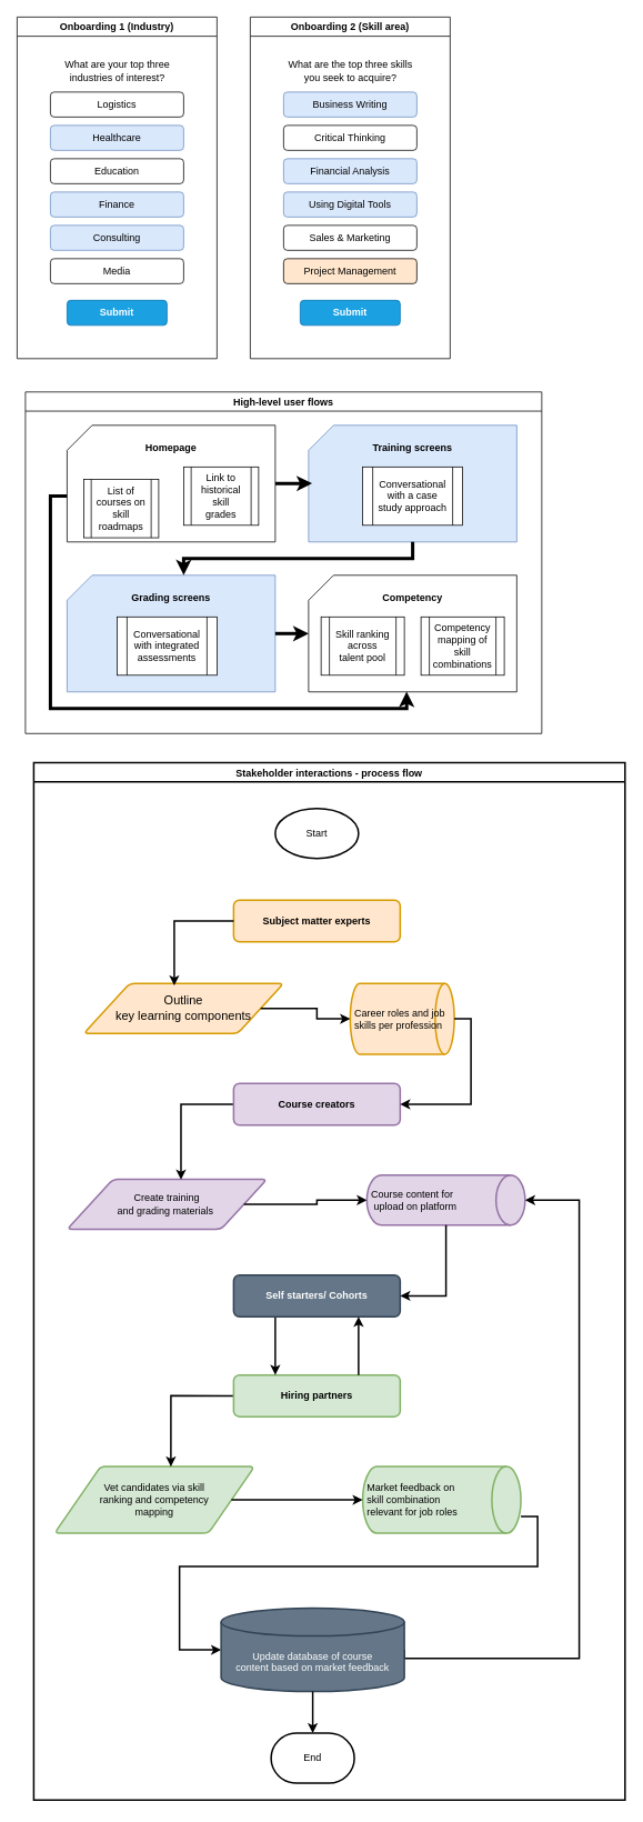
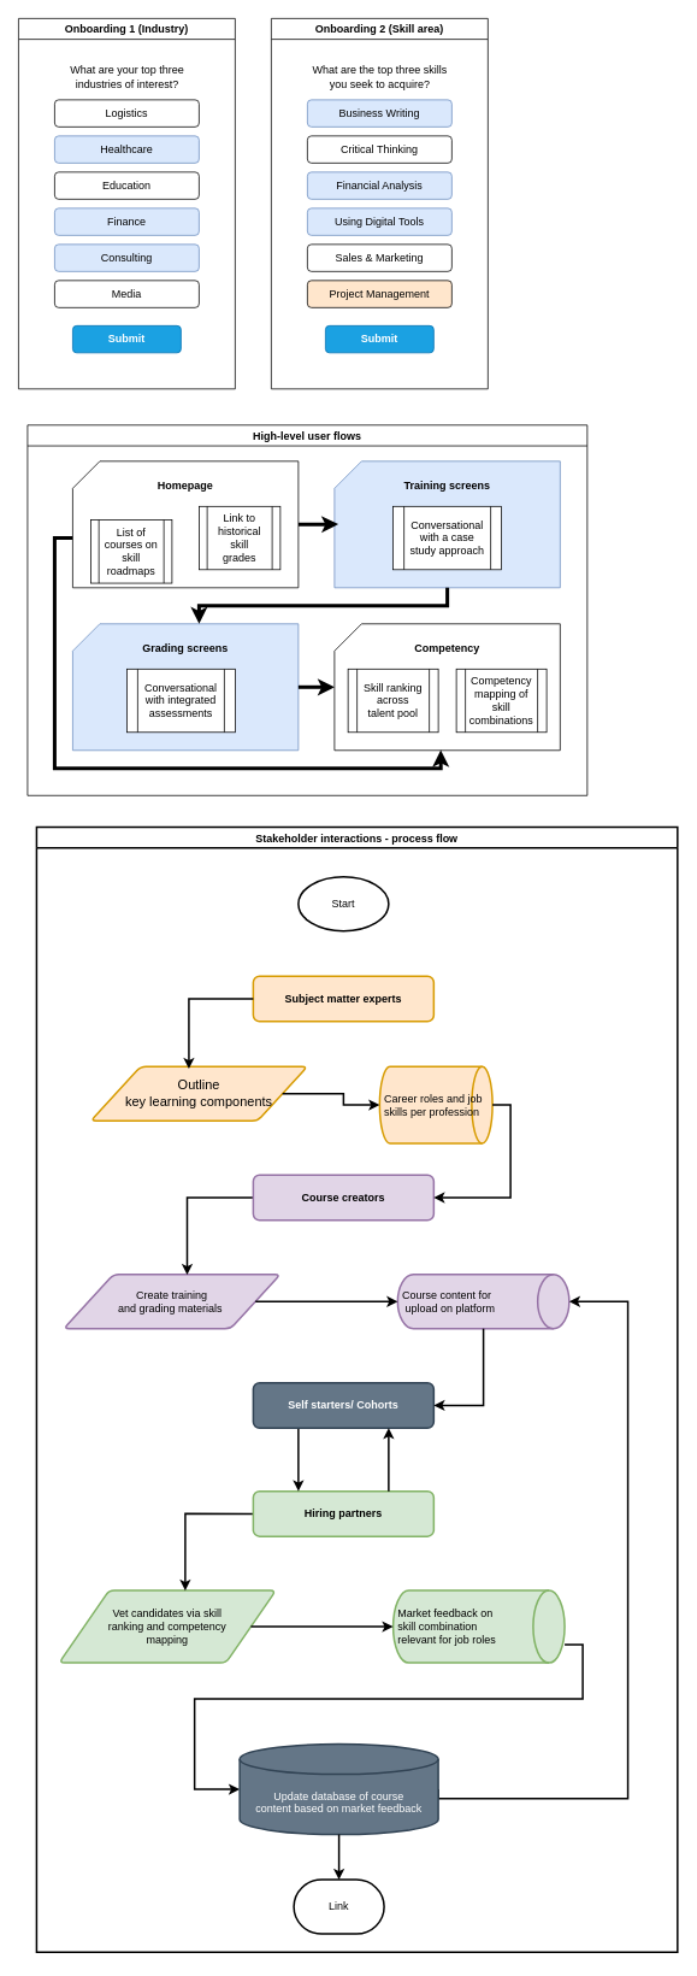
  <mxCell id="0" />
  <mxCell id="1" parent="0" />
  <mxCell id="2" value="" style="group;fillColor=default;" parent="1" vertex="1" connectable="0"><mxGeometry x="20" y="20" width="240" height="410" as="geometry" /></mxCell>
  <mxCell id="3" value="Onboarding 1 (Industry)" style="swimlane;" parent="2" vertex="1"><mxGeometry width="240" height="410" as="geometry" /></mxCell>
  <mxCell id="4" value="&lt;b&gt;Submit&lt;/b&gt;" style="rounded=1;whiteSpace=wrap;html=1;fillColor=#1ba1e2;fontColor=#ffffff;strokeColor=#006EAF;" parent="3" vertex="1"><mxGeometry x="60" y="340" width="120" height="30" as="geometry" /></mxCell>
  <mxCell id="5" value="" style="group" parent="2" vertex="1" connectable="0"><mxGeometry x="40" y="50" width="160" height="270" as="geometry" /></mxCell>
  <mxCell id="6" value="Logistics" style="rounded=1;whiteSpace=wrap;html=1;" parent="5" vertex="1"><mxGeometry y="40" width="160" height="30" as="geometry" /></mxCell>
  <mxCell id="7" value="Healthcare" style="rounded=1;whiteSpace=wrap;html=1;fillColor=#dae8fc;strokeColor=#6c8ebf;" parent="5" vertex="1"><mxGeometry y="80" width="160" height="30" as="geometry" /></mxCell>
  <mxCell id="8" value="Education" style="rounded=1;whiteSpace=wrap;html=1;" parent="5" vertex="1"><mxGeometry y="120" width="160" height="30" as="geometry" /></mxCell>
  <mxCell id="9" value="Finance" style="rounded=1;whiteSpace=wrap;html=1;fillColor=#dae8fc;strokeColor=#6c8ebf;" parent="5" vertex="1"><mxGeometry y="160" width="160" height="30" as="geometry" /></mxCell>
  <mxCell id="10" value="Consulting" style="rounded=1;whiteSpace=wrap;html=1;fillColor=#dae8fc;strokeColor=#6c8ebf;" parent="5" vertex="1"><mxGeometry y="200" width="160" height="30" as="geometry" /></mxCell>
  <mxCell id="11" value="What are your top three&lt;br&gt;industries of interest?" style="text;html=1;resizable=0;autosize=1;align=center;verticalAlign=middle;points=[];fillColor=none;strokeColor=none;rounded=0;" parent="5" vertex="1"><mxGeometry x="10" width="140" height="30" as="geometry" /></mxCell>
  <mxCell id="12" value="Media" style="rounded=1;whiteSpace=wrap;html=1;" parent="5" vertex="1"><mxGeometry y="240" width="160" height="30" as="geometry" /></mxCell>
  <mxCell id="13" value="" style="group;fillColor=default;" parent="1" vertex="1" connectable="0"><mxGeometry x="300" y="20" width="240" height="410" as="geometry" /></mxCell>
  <mxCell id="14" value="Onboarding 2 (Skill area)" style="swimlane;" parent="13" vertex="1"><mxGeometry width="240" height="410" as="geometry" /></mxCell>
  <mxCell id="15" value="&lt;b&gt;Submit&lt;/b&gt;" style="rounded=1;whiteSpace=wrap;html=1;fillColor=#1ba1e2;fontColor=#ffffff;strokeColor=#006EAF;" parent="14" vertex="1"><mxGeometry x="60" y="340" width="120" height="30" as="geometry" /></mxCell>
  <mxCell id="16" value="" style="group" parent="13" vertex="1" connectable="0"><mxGeometry x="40" y="50" width="160" height="270" as="geometry" /></mxCell>
  <mxCell id="17" value="Business Writing&lt;br&gt;" style="rounded=1;whiteSpace=wrap;html=1;fillColor=#dae8fc;strokeColor=#6c8ebf;" parent="16" vertex="1"><mxGeometry y="40" width="160" height="30" as="geometry" /></mxCell>
  <mxCell id="18" value="Critical Thinking" style="rounded=1;whiteSpace=wrap;html=1;" parent="16" vertex="1"><mxGeometry y="80" width="160" height="30" as="geometry" /></mxCell>
  <mxCell id="19" value="Financial Analysis" style="rounded=1;whiteSpace=wrap;html=1;fillColor=#dae8fc;strokeColor=#6c8ebf;" parent="16" vertex="1"><mxGeometry y="120" width="160" height="30" as="geometry" /></mxCell>
  <mxCell id="20" value="Using Digital Tools" style="rounded=1;whiteSpace=wrap;html=1;fillColor=#dae8fc;strokeColor=#6c8ebf;" parent="16" vertex="1"><mxGeometry y="160" width="160" height="30" as="geometry" /></mxCell>
  <mxCell id="21" value="Sales &amp;amp; Marketing" style="rounded=1;whiteSpace=wrap;html=1;" parent="16" vertex="1"><mxGeometry y="200" width="160" height="30" as="geometry" /></mxCell>
  <mxCell id="22" value="What are the top three skills&lt;br&gt;you seek to acquire?" style="text;html=1;resizable=0;autosize=1;align=center;verticalAlign=middle;points=[];fillColor=none;strokeColor=none;rounded=0;" parent="16" vertex="1"><mxGeometry width="160" height="30" as="geometry" /></mxCell>
  <mxCell id="23" value="Project Management" style="rounded=1;whiteSpace=wrap;html=1;fillColor=#ffe6cc;" parent="16" vertex="1"><mxGeometry y="240" width="160" height="30" as="geometry" /></mxCell>
  <mxCell id="24" value="" style="group;fillColor=default;" parent="1" vertex="1" connectable="0"><mxGeometry x="30" y="470" width="620" height="410" as="geometry" /></mxCell>
  <mxCell id="25" value="" style="group" parent="24" vertex="1" connectable="0"><mxGeometry x="340" y="40" width="250" height="160" as="geometry" /></mxCell>
  <mxCell id="26" value="" style="group" parent="25" vertex="1" connectable="0"><mxGeometry width="250" height="140" as="geometry" /></mxCell>
  <mxCell id="27" value="&lt;b&gt;Training screens&lt;br&gt;&lt;br&gt;&lt;br&gt;&lt;br&gt;&lt;br&gt;&lt;br&gt;&lt;br&gt;&lt;/b&gt;" style="shape=card;whiteSpace=wrap;html=1;fillColor=#dae8fc;strokeColor=#6c8ebf;" parent="26" vertex="1"><mxGeometry width="250" height="140" as="geometry" /></mxCell>
  <mxCell id="28" value="Conversational with&amp;nbsp;a case&lt;br&gt;study approach" style="shape=process;whiteSpace=wrap;html=1;backgroundOutline=1;fillColor=default;" parent="26" vertex="1"><mxGeometry x="65" y="50" width="120" height="70" as="geometry" /></mxCell>
  <mxCell id="29" value="" style="group" parent="24" vertex="1" connectable="0"><mxGeometry x="50" y="220" width="250" height="140" as="geometry" /></mxCell>
  <mxCell id="30" value="" style="group" parent="29" vertex="1" connectable="0"><mxGeometry width="250" height="140" as="geometry" /></mxCell>
  <mxCell id="31" value="&lt;b&gt;Grading screens&lt;/b&gt;&lt;br&gt;&lt;br&gt;&lt;br&gt;&lt;br&gt;&lt;br&gt;&lt;br&gt;&lt;br&gt;" style="shape=card;whiteSpace=wrap;html=1;fillColor=#dae8fc;strokeColor=#6c8ebf;" parent="30" vertex="1"><mxGeometry width="250" height="140" as="geometry" /></mxCell>
  <mxCell id="32" value="Conversational&lt;br&gt;with integrated assessments" style="shape=process;whiteSpace=wrap;html=1;backgroundOutline=1;fillColor=default;" parent="30" vertex="1"><mxGeometry x="60" y="50" width="120" height="70" as="geometry" /></mxCell>
  <mxCell id="33" value="" style="group;" parent="24" vertex="1" connectable="0"><mxGeometry x="340" y="220" width="250" height="140" as="geometry" /></mxCell>
  <mxCell id="34" value="" style="group" parent="33" vertex="1" connectable="0"><mxGeometry width="250" height="140" as="geometry" /></mxCell>
  <mxCell id="35" value="&lt;b&gt;Competency&lt;/b&gt;&lt;br&gt;&lt;br&gt;&lt;br&gt;&lt;br&gt;&lt;br&gt;&lt;br&gt;&lt;br&gt;" style="shape=card;whiteSpace=wrap;html=1;" parent="34" vertex="1"><mxGeometry width="250" height="140" as="geometry" /></mxCell>
  <mxCell id="36" value="" style="group" parent="34" vertex="1" connectable="0"><mxGeometry x="15" y="50" width="220" height="70" as="geometry" /></mxCell>
  <mxCell id="37" value="Skill ranking across&lt;br&gt;talent pool" style="shape=process;whiteSpace=wrap;html=1;backgroundOutline=1;fillColor=default;" parent="36" vertex="1"><mxGeometry width="100" height="70" as="geometry" /></mxCell>
  <mxCell id="38" value="Competency mapping of skill combinations" style="shape=process;whiteSpace=wrap;html=1;backgroundOutline=1;fillColor=default;" parent="36" vertex="1"><mxGeometry x="120" width="100" height="70" as="geometry" /></mxCell>
  <mxCell id="39" style="edgeStyle=orthogonalEdgeStyle;rounded=0;orthogonalLoop=1;jettySize=auto;html=1;exitX=1;exitY=0.5;exitDx=0;exitDy=0;exitPerimeter=0;entryX=0.017;entryY=0.498;entryDx=0;entryDy=0;entryPerimeter=0;strokeWidth=4;" parent="24" source="45" target="27" edge="1"><mxGeometry relative="1" as="geometry" /></mxCell>
  <mxCell id="40" style="edgeStyle=orthogonalEdgeStyle;rounded=0;orthogonalLoop=1;jettySize=auto;html=1;exitX=0.5;exitY=1;exitDx=0;exitDy=0;exitPerimeter=0;entryX=0;entryY=0;entryDx=140;entryDy=0;entryPerimeter=0;strokeWidth=4;" parent="24" source="27" target="31" edge="1"><mxGeometry relative="1" as="geometry"><Array as="points"><mxPoint x="465" y="200" /><mxPoint x="190" y="200" /></Array></mxGeometry></mxCell>
  <mxCell id="41" style="edgeStyle=orthogonalEdgeStyle;rounded=0;orthogonalLoop=1;jettySize=auto;html=1;exitX=0;exitY=0;exitDx=0;exitDy=85;exitPerimeter=0;entryX=0.471;entryY=0.998;entryDx=0;entryDy=0;entryPerimeter=0;strokeWidth=4;" parent="24" source="45" target="35" edge="1"><mxGeometry relative="1" as="geometry" /></mxCell>
  <mxCell id="42" style="edgeStyle=orthogonalEdgeStyle;rounded=0;orthogonalLoop=1;jettySize=auto;html=1;exitX=1;exitY=0.5;exitDx=0;exitDy=0;exitPerimeter=0;strokeWidth=4;" parent="24" source="31" target="35" edge="1"><mxGeometry relative="1" as="geometry" /></mxCell>
  <mxCell id="43" value="High-level user flows" style="swimlane;labelBackgroundColor=none;" parent="24" vertex="1"><mxGeometry width="620" height="410" as="geometry" /></mxCell>
  <mxCell id="44" value="" style="group" parent="43" vertex="1" connectable="0"><mxGeometry x="50" y="40" width="250" height="140" as="geometry" /></mxCell>
  <mxCell id="45" value="&lt;b&gt;Homepage&lt;/b&gt;&lt;br&gt;&lt;br&gt;&lt;br&gt;&lt;br&gt;&lt;br&gt;&lt;br&gt;&lt;br&gt;" style="shape=card;whiteSpace=wrap;html=1;" parent="44" vertex="1"><mxGeometry width="250" height="140" as="geometry" /></mxCell>
  <mxCell id="46" value="List of courses on skill roadmaps" style="shape=process;whiteSpace=wrap;html=1;backgroundOutline=1;fillColor=default;" parent="44" vertex="1"><mxGeometry x="20" y="65" width="90" height="70" as="geometry" /></mxCell>
  <mxCell id="47" value="Link to historical&lt;br&gt;skill&lt;br&gt;grades" style="shape=process;whiteSpace=wrap;html=1;backgroundOutline=1;fillColor=default;" parent="44" vertex="1"><mxGeometry x="140" y="50" width="90" height="70" as="geometry" /></mxCell>
  <mxCell id="48" value="" style="group;fillColor=default;" vertex="1" connectable="0" parent="1"><mxGeometry x="40" y="915" width="710" height="1245" as="geometry" /></mxCell>
  <mxCell id="49" value="Stakeholder interactions - process flow" style="swimlane;strokeWidth=2;fillColor=none;" parent="48" vertex="1"><mxGeometry width="710" height="1245" as="geometry" /></mxCell>
  <mxCell id="50" value="" style="group;fillColor=none;container=0;" parent="49" vertex="1" connectable="0"><mxGeometry y="25" width="710" height="1225" as="geometry" /></mxCell>
  <mxCell id="51" value="" style="group" vertex="1" connectable="0" parent="48"><mxGeometry x="24.97" y="55" width="630.03" height="1169.93" as="geometry" /></mxCell>
  <mxCell id="52" value="Start" style="strokeWidth=2;html=1;shape=mxgraph.flowchart.start_1;whiteSpace=wrap;" parent="51" vertex="1"><mxGeometry x="265.03" width="100" height="60" as="geometry" /></mxCell>
  <mxCell id="53" value="Subject matter experts" style="rounded=1;whiteSpace=wrap;html=1;absoluteArcSize=1;arcSize=14;strokeWidth=2;fillColor=#ffe6cc;strokeColor=#d79b00;fontStyle=1" parent="51" vertex="1"><mxGeometry x="215.03" y="110" width="200" height="50" as="geometry" /></mxCell>
  <mxCell id="54" value="&lt;span style=&quot;font-size:11.0pt;line-height:&lt;br/&gt;107%;font-family:&amp;quot;Calibri&amp;quot;,sans-serif;mso-ascii-theme-font:minor-latin;&lt;br/&gt;mso-fareast-font-family:Calibri;mso-fareast-theme-font:minor-latin;mso-hansi-theme-font:&lt;br/&gt;minor-latin;mso-bidi-font-family:&amp;quot;Times New Roman&amp;quot;;mso-bidi-theme-font:minor-bidi;&lt;br/&gt;mso-ansi-language:EN-GB;mso-fareast-language:EN-US;mso-bidi-language:AR-SA&quot; lang=&quot;EN-GB&quot;&gt;Outline&lt;br/&gt;key learning components&lt;/span&gt;" style="shape=parallelogram;html=1;strokeWidth=2;perimeter=parallelogramPerimeter;whiteSpace=wrap;rounded=1;arcSize=12;size=0.23;fillColor=#ffe6cc;strokeColor=#d79b00;" parent="51" vertex="1"><mxGeometry x="35.03" y="210" width="240" height="60" as="geometry" /></mxCell>
  <mxCell id="55" style="edgeStyle=orthogonalEdgeStyle;rounded=0;orthogonalLoop=1;jettySize=auto;html=1;exitX=0;exitY=0.5;exitDx=0;exitDy=0;entryX=0.453;entryY=0.039;entryDx=0;entryDy=0;entryPerimeter=0;strokeWidth=2;" parent="51" source="53" target="54" edge="1"><mxGeometry relative="1" as="geometry" /></mxCell>
  <mxCell id="56" value="&lt;span style=&quot;white-space: pre;&quot;&gt; &lt;/span&gt;Career roles and job&lt;br&gt;&lt;span style=&quot;white-space: pre;&quot;&gt; &lt;/span&gt;skills per profession" style="strokeWidth=2;html=1;shape=mxgraph.flowchart.direct_data;whiteSpace=wrap;align=left;fillColor=#ffe6cc;strokeColor=#d79b00;" parent="51" vertex="1"><mxGeometry x="355.03" y="210" width="125" height="85" as="geometry" /></mxCell>
  <mxCell id="57" style="edgeStyle=orthogonalEdgeStyle;rounded=0;orthogonalLoop=1;jettySize=auto;html=1;exitX=1;exitY=0.5;exitDx=0;exitDy=0;entryX=0;entryY=0.5;entryDx=0;entryDy=0;entryPerimeter=0;strokeWidth=2;" parent="51" source="54" target="56" edge="1"><mxGeometry relative="1" as="geometry" /></mxCell>
- <mxCell id="58" value="&lt;span lang=&quot;EN-GB&quot;&gt;Create training &lt;br&gt;and grading materials&amp;nbsp;&lt;/span&gt;" style="shape=parallelogram;html=1;strokeWidth=2;perimeter=parallelogramPerimeter;whiteSpace=wrap;rounded=1;arcSize=12;size=0.23;fillColor=#e1d5e7;strokeColor=#9673a6;" parent="51" vertex="1"><mxGeometry x="15.03" y="445" width="240" height="60" as="geometry" /></mxCell>
+ <mxCell id="58" value="&lt;span lang=&quot;EN-GB&quot;&gt;Create training &lt;br&gt;and grading materials&amp;nbsp;&lt;/span&gt;" style="shape=parallelogram;html=1;strokeWidth=2;perimeter=parallelogramPerimeter;whiteSpace=wrap;rounded=1;arcSize=12;size=0.23;fillColor=#e1d5e7;strokeColor=#9673a6;" parent="51" vertex="1"><mxGeometry x="5.03" y="440" width="240" height="60" as="geometry" /></mxCell>
  <mxCell id="59" value="&lt;span style=&quot;white-space: pre;&quot;&gt;&lt;span style=&quot;white-space: pre;&quot;&gt; &lt;/span&gt;&lt;/span&gt;Course content for&lt;br&gt;&lt;span style=&quot;white-space: pre;&quot;&gt; &lt;span style=&quot;white-space: pre;&quot;&gt; &lt;/span&gt;&lt;/span&gt;upload on platform" style="strokeWidth=2;html=1;shape=mxgraph.flowchart.direct_data;whiteSpace=wrap;align=left;fillColor=#e1d5e7;strokeColor=#9673a6;" parent="51" vertex="1"><mxGeometry x="375.03" y="440" width="190" height="60" as="geometry" /></mxCell>
  <mxCell id="60" style="edgeStyle=orthogonalEdgeStyle;rounded=0;orthogonalLoop=1;jettySize=auto;html=1;exitX=1;exitY=0.5;exitDx=0;exitDy=0;entryX=0;entryY=0.5;entryDx=0;entryDy=0;entryPerimeter=0;strokeWidth=2;" parent="51" source="58" target="59" edge="1"><mxGeometry relative="1" as="geometry" /></mxCell>
  <mxCell id="61" style="edgeStyle=orthogonalEdgeStyle;rounded=0;orthogonalLoop=1;jettySize=auto;html=1;exitX=0;exitY=0.5;exitDx=0;exitDy=0;entryX=0.57;entryY=0.009;entryDx=0;entryDy=0;entryPerimeter=0;strokeWidth=2;" parent="51" source="62" target="58" edge="1"><mxGeometry relative="1" as="geometry" /></mxCell>
  <mxCell id="62" value="Course creators" style="rounded=1;whiteSpace=wrap;html=1;absoluteArcSize=1;arcSize=14;strokeWidth=2;fillColor=#e1d5e7;strokeColor=#9673a6;fontStyle=1" parent="51" vertex="1"><mxGeometry x="215.03" y="330" width="200" height="50" as="geometry" /></mxCell>
  <mxCell id="63" style="edgeStyle=orthogonalEdgeStyle;rounded=0;orthogonalLoop=1;jettySize=auto;html=1;exitX=1;exitY=0.5;exitDx=0;exitDy=0;exitPerimeter=0;entryX=1;entryY=0.5;entryDx=0;entryDy=0;strokeWidth=2;" parent="51" source="56" target="62" edge="1"><mxGeometry relative="1" as="geometry" /></mxCell>
  <mxCell id="64" value="Vet candidates via skill&lt;br&gt;ranking and competency&lt;br&gt;mapping" style="shape=parallelogram;html=1;strokeWidth=2;perimeter=parallelogramPerimeter;whiteSpace=wrap;rounded=1;arcSize=12;size=0.23;fillColor=#d5e8d4;strokeColor=#82b366;" parent="51" vertex="1"><mxGeometry y="789.93" width="240" height="80" as="geometry" /></mxCell>
  <mxCell id="65" style="edgeStyle=orthogonalEdgeStyle;rounded=0;orthogonalLoop=1;jettySize=auto;html=1;exitX=1;exitY=0.5;exitDx=0;exitDy=0;exitPerimeter=0;entryX=0;entryY=0.5;entryDx=0;entryDy=0;entryPerimeter=0;strokeWidth=2;" parent="51" target="71" edge="1"><mxGeometry relative="1" as="geometry"><mxPoint x="560" y="849.93" as="sourcePoint" /><Array as="points"><mxPoint x="580" y="849.93" /><mxPoint x="580" y="909.93" /><mxPoint x="150" y="909.93" /><mxPoint x="150" y="1009.93" /></Array></mxGeometry></mxCell>
  <mxCell id="66" value="&lt;span style=&quot;white-space: pre;&quot;&gt; &lt;/span&gt;Market feedback on&lt;br&gt;&lt;span style=&quot;white-space: pre;&quot;&gt; &lt;/span&gt;skill combination&lt;br&gt;&lt;span style=&quot;white-space: pre;&quot;&gt; &lt;/span&gt;relevant for job roles" style="strokeWidth=2;html=1;shape=mxgraph.flowchart.direct_data;whiteSpace=wrap;align=left;fillColor=#d5e8d4;strokeColor=#82b366;" parent="51" vertex="1"><mxGeometry x="370" y="789.93" width="190" height="80" as="geometry" /></mxCell>
  <mxCell id="67" style="edgeStyle=orthogonalEdgeStyle;rounded=0;orthogonalLoop=1;jettySize=auto;html=1;exitX=1;exitY=0.5;exitDx=0;exitDy=0;entryX=0;entryY=0.5;entryDx=0;entryDy=0;entryPerimeter=0;strokeWidth=2;" parent="51" source="64" target="66" edge="1"><mxGeometry relative="1" as="geometry" /></mxCell>
  <mxCell id="68" style="edgeStyle=orthogonalEdgeStyle;rounded=0;orthogonalLoop=1;jettySize=auto;html=1;exitX=0;exitY=0.5;exitDx=0;exitDy=0;entryX=0.582;entryY=0.001;entryDx=0;entryDy=0;entryPerimeter=0;strokeWidth=2;" parent="51" source="69" target="64" edge="1"><mxGeometry relative="1" as="geometry" /></mxCell>
  <mxCell id="69" value="Hiring partners" style="rounded=1;whiteSpace=wrap;html=1;absoluteArcSize=1;arcSize=14;strokeWidth=2;fillColor=#d5e8d4;strokeColor=#82b366;fontStyle=1" parent="51" vertex="1"><mxGeometry x="215.03" y="679.93" width="200" height="50" as="geometry" /></mxCell>
  <mxCell id="70" style="edgeStyle=orthogonalEdgeStyle;rounded=0;orthogonalLoop=1;jettySize=auto;html=1;exitX=1;exitY=0.5;exitDx=0;exitDy=0;exitPerimeter=0;entryX=1;entryY=0.5;entryDx=0;entryDy=0;entryPerimeter=0;strokeWidth=2;strokeColor=#000000;" parent="51" source="71" target="59" edge="1"><mxGeometry relative="1" as="geometry"><Array as="points"><mxPoint x="420.03" y="1020" /><mxPoint x="630.03" y="1020" /><mxPoint x="630.03" y="470" /></Array><mxPoint x="465" y="559.93" as="targetPoint" /></mxGeometry></mxCell>
  <mxCell id="71" value="&lt;br&gt;&lt;br&gt;Update database of course&lt;br&gt;content based on market feedback" style="strokeWidth=2;html=1;shape=mxgraph.flowchart.database;whiteSpace=wrap;fillColor=#647687;strokeColor=#314354;fontColor=#ffffff;" parent="51" vertex="1"><mxGeometry x="200.0" y="959.93" width="220" height="100" as="geometry" /></mxCell>
- <mxCell id="72" value="&lt;font color=&quot;#000000&quot;&gt;End&lt;/font&gt;" style="strokeWidth=2;html=1;shape=mxgraph.flowchart.terminator;whiteSpace=wrap;fontColor=#FFFFFF;" parent="51" vertex="1"><mxGeometry x="260" y="1109.93" width="100" height="60" as="geometry" /></mxCell>
+ <mxCell id="72" value="&lt;font color=&quot;#000000&quot;&gt;Link&lt;/font&gt;" style="strokeWidth=2;html=1;shape=mxgraph.flowchart.terminator;whiteSpace=wrap;fontColor=#FFFFFF;" parent="51" vertex="1"><mxGeometry x="260" y="1109.93" width="100" height="60" as="geometry" /></mxCell>
  <mxCell id="73" style="edgeStyle=orthogonalEdgeStyle;rounded=0;orthogonalLoop=1;jettySize=auto;html=1;exitX=0.5;exitY=1;exitDx=0;exitDy=0;exitPerimeter=0;entryX=0.5;entryY=0;entryDx=0;entryDy=0;entryPerimeter=0;fontColor=#000000;strokeColor=#000000;strokeWidth=2;" parent="51" source="71" target="72" edge="1"><mxGeometry relative="1" as="geometry" /></mxCell>
  <mxCell id="74" style="edgeStyle=orthogonalEdgeStyle;rounded=0;orthogonalLoop=1;jettySize=auto;html=1;exitX=0.25;exitY=1;exitDx=0;exitDy=0;entryX=0.25;entryY=0;entryDx=0;entryDy=0;strokeWidth=2;" edge="1" parent="51" source="75" target="69"><mxGeometry relative="1" as="geometry" /></mxCell>
  <mxCell id="75" value="&lt;b&gt;Self starters/ Cohorts&lt;/b&gt;" style="rounded=1;whiteSpace=wrap;html=1;absoluteArcSize=1;arcSize=14;strokeWidth=2;fillColor=#647687;strokeColor=#314354;fontColor=#ffffff;" vertex="1" parent="51"><mxGeometry x="215.03" y="560" width="200" height="50" as="geometry" /></mxCell>
  <mxCell id="76" style="edgeStyle=orthogonalEdgeStyle;rounded=0;orthogonalLoop=1;jettySize=auto;html=1;exitX=0.5;exitY=1;exitDx=0;exitDy=0;exitPerimeter=0;entryX=1;entryY=0.5;entryDx=0;entryDy=0;strokeWidth=2;" edge="1" parent="51" source="59" target="75"><mxGeometry relative="1" as="geometry"><Array as="points"><mxPoint x="470.03" y="585" /></Array></mxGeometry></mxCell>
  <mxCell id="77" style="edgeStyle=orthogonalEdgeStyle;rounded=0;orthogonalLoop=1;jettySize=auto;html=1;exitX=0.75;exitY=0;exitDx=0;exitDy=0;entryX=0.75;entryY=1;entryDx=0;entryDy=0;strokeWidth=2;" edge="1" parent="51" source="69" target="75"><mxGeometry relative="1" as="geometry" /></mxCell>
